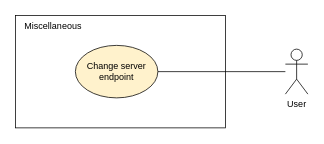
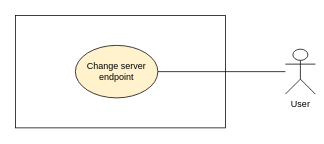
  <mxCell id="0" />
  <mxCell id="1" parent="0" />
  <mxCell id="2" value="" style="rounded=0;whiteSpace=wrap;html=1;" vertex="1" parent="1"><mxGeometry x="20" y="20" width="280" height="150" as="geometry" /></mxCell>
- <mxCell id="3" value="Miscellaneous" style="text;html=1;align=center;verticalAlign=middle;resizable=0;points=[];autosize=1;strokeColor=none;fillColor=none;" vertex="1" parent="1"><mxGeometry x="20" y="20" width="100" height="30" as="geometry" /></mxCell>
  <mxCell id="4" style="edgeStyle=orthogonalEdgeStyle;rounded=0;orthogonalLoop=1;jettySize=auto;html=1;endArrow=none;endFill=0;" edge="1" parent="1" source="5" target="6"><mxGeometry relative="1" as="geometry" /></mxCell>
- <mxCell id="5" value="User" style="shape=umlActor;verticalLabelPosition=bottom;verticalAlign=top;html=1;" vertex="1" parent="1"><mxGeometry x="380" y="65" width="30" height="60" as="geometry" /></mxCell>
+ <mxCell id="5" value="User" style="shape=umlActor;verticalLabelPosition=bottom;verticalAlign=top;html=1;" vertex="1" parent="1"><mxGeometry x="380" y="65" width="40" height="60" as="geometry" /></mxCell>
  <mxCell id="6" value="Change server endpoint" style="ellipse;whiteSpace=wrap;html=1;fillColor=#fff2cc;" vertex="1" parent="1"><mxGeometry x="100" y="60" width="110" height="70" as="geometry" /></mxCell>
